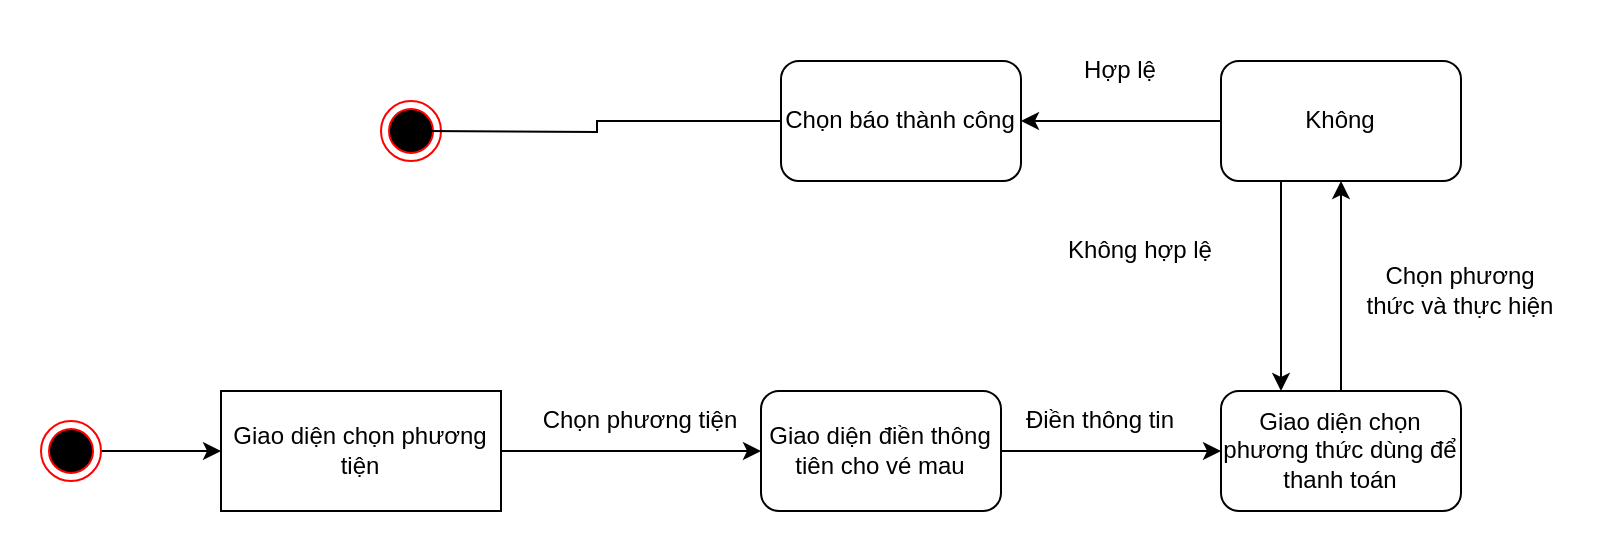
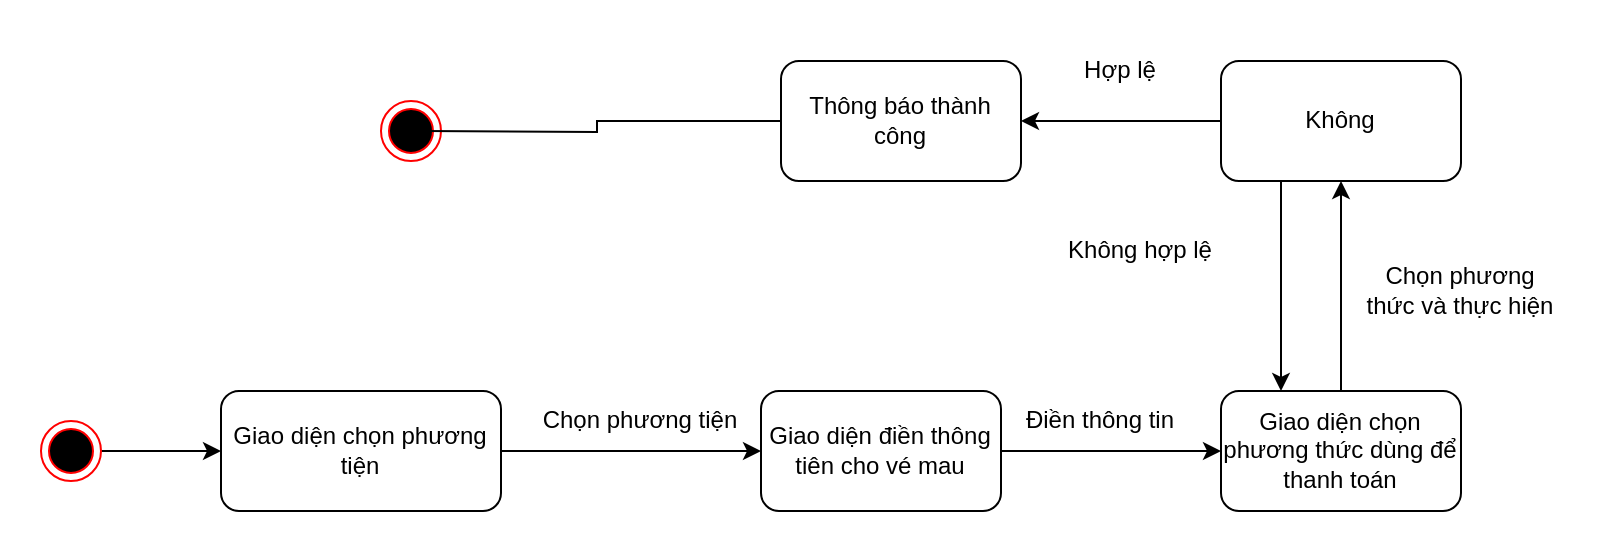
  <mxCell id="0" />
  <mxCell id="1" parent="0" />
  <mxCell id="2" style="edgeStyle=orthogonalEdgeStyle;rounded=0;orthogonalLoop=1;jettySize=auto;html=1;entryX=0;entryY=0.5;entryDx=0;entryDy=0;" edge="1" parent="1" source="3" target="6"><mxGeometry relative="1" as="geometry" /></mxCell>
  <mxCell id="3" value="" style="ellipse;html=1;shape=endState;fillColor=#000000;strokeColor=#ff0000;" vertex="1" parent="1"><mxGeometry x="20" y="210" width="30" height="30" as="geometry" /></mxCell>
  <mxCell id="4" value="" style="ellipse;html=1;shape=endState;fillColor=#000000;strokeColor=#ff0000;" vertex="1" parent="1"><mxGeometry x="190" y="50" width="30" height="30" as="geometry" /></mxCell>
  <mxCell id="5" value="" style="edgeStyle=orthogonalEdgeStyle;rounded=0;orthogonalLoop=1;jettySize=auto;html=1;" edge="1" parent="1" source="6" target="8"><mxGeometry relative="1" as="geometry" /></mxCell>
- <mxCell id="6" value="Giao diện chọn phương tiện" style="whiteSpace=wrap;html=1;rounded=0;" vertex="1" parent="1"><mxGeometry x="110" y="195" width="140" height="60" as="geometry" /></mxCell>
+ <mxCell id="6" value="Giao diện chọn phương tiện" style="rounded=1;whiteSpace=wrap;html=1;" vertex="1" parent="1"><mxGeometry x="110" y="195" width="140" height="60" as="geometry" /></mxCell>
  <mxCell id="7" value="" style="edgeStyle=orthogonalEdgeStyle;rounded=0;orthogonalLoop=1;jettySize=auto;html=1;" edge="1" parent="1" source="8" target="11"><mxGeometry relative="1" as="geometry" /></mxCell>
  <mxCell id="8" value="Giao diện điền thông tiên cho vé mau" style="whiteSpace=wrap;html=1;rounded=1;" vertex="1" parent="1"><mxGeometry x="380" y="195" width="120" height="60" as="geometry" /></mxCell>
  <mxCell id="9" value="Chọn phương tiện" style="text;html=1;strokeColor=none;fillColor=none;align=center;verticalAlign=middle;whiteSpace=wrap;rounded=0;" vertex="1" parent="1"><mxGeometry x="270" y="195" width="100" height="30" as="geometry" /></mxCell>
  <mxCell id="10" style="edgeStyle=orthogonalEdgeStyle;rounded=0;orthogonalLoop=1;jettySize=auto;html=1;entryX=0.5;entryY=1;entryDx=0;entryDy=0;" edge="1" parent="1" source="11" target="15"><mxGeometry relative="1" as="geometry" /></mxCell>
  <mxCell id="11" value="Giao diện chọn phương thức dùng để thanh toán" style="whiteSpace=wrap;html=1;rounded=1;" vertex="1" parent="1"><mxGeometry x="610" y="195" width="120" height="60" as="geometry" /></mxCell>
  <mxCell id="12" value="Điền thông tin" style="text;html=1;strokeColor=none;fillColor=none;align=center;verticalAlign=middle;whiteSpace=wrap;rounded=0;" vertex="1" parent="1"><mxGeometry x="500" y="195" width="100" height="30" as="geometry" /></mxCell>
  <mxCell id="13" style="edgeStyle=orthogonalEdgeStyle;rounded=0;orthogonalLoop=1;jettySize=auto;html=1;" edge="1" parent="1" source="14"><mxGeometry relative="1" as="geometry"><mxPoint x="205" y="65" as="targetPoint" /></mxGeometry></mxCell>
- <mxCell id="14" value="Chọn báo thành công" style="whiteSpace=wrap;html=1;rounded=1;" vertex="1" parent="1"><mxGeometry x="390" y="30" width="120" height="60" as="geometry" /></mxCell>
+ <mxCell id="14" value="Thông báo thành công" style="whiteSpace=wrap;html=1;rounded=1;" vertex="1" parent="1"><mxGeometry x="390" y="30" width="120" height="60" as="geometry" /></mxCell>
  <mxCell id="15" value="Không" style="whiteSpace=wrap;html=1;rounded=1;" vertex="1" parent="1"><mxGeometry x="610" y="30" width="120" height="60" as="geometry" /></mxCell>
  <mxCell id="16" value="" style="endArrow=classic;html=1;rounded=0;exitX=0.25;exitY=1;exitDx=0;exitDy=0;entryX=0.25;entryY=0;entryDx=0;entryDy=0;" edge="1" parent="1" source="15" target="11"><mxGeometry width="50" height="50" relative="1" as="geometry"><mxPoint x="560" y="300" as="sourcePoint" /><mxPoint x="610" y="250" as="targetPoint" /></mxGeometry></mxCell>
  <mxCell id="17" value="Không hợp lệ" style="text;html=1;strokeColor=none;fillColor=none;align=center;verticalAlign=middle;whiteSpace=wrap;rounded=0;" vertex="1" parent="1"><mxGeometry x="520" y="110" width="100" height="30" as="geometry" /></mxCell>
  <mxCell id="18" value="Chọn phương thức và thực hiện" style="text;html=1;strokeColor=none;fillColor=none;align=center;verticalAlign=middle;whiteSpace=wrap;rounded=0;" vertex="1" parent="1"><mxGeometry x="680" y="130" width="100" height="30" as="geometry" /></mxCell>
  <mxCell id="19" value="" style="endArrow=classic;html=1;rounded=0;entryX=1;entryY=0.5;entryDx=0;entryDy=0;exitX=0;exitY=0.5;exitDx=0;exitDy=0;" edge="1" parent="1" source="15" target="14"><mxGeometry width="50" height="50" relative="1" as="geometry"><mxPoint x="560" y="290" as="sourcePoint" /><mxPoint x="610" y="240" as="targetPoint" /></mxGeometry></mxCell>
  <mxCell id="20" value="Hợp lệ" style="text;html=1;strokeColor=none;fillColor=none;align=center;verticalAlign=middle;whiteSpace=wrap;rounded=0;" vertex="1" parent="1"><mxGeometry x="510" y="20" width="100" height="30" as="geometry" /></mxCell>
